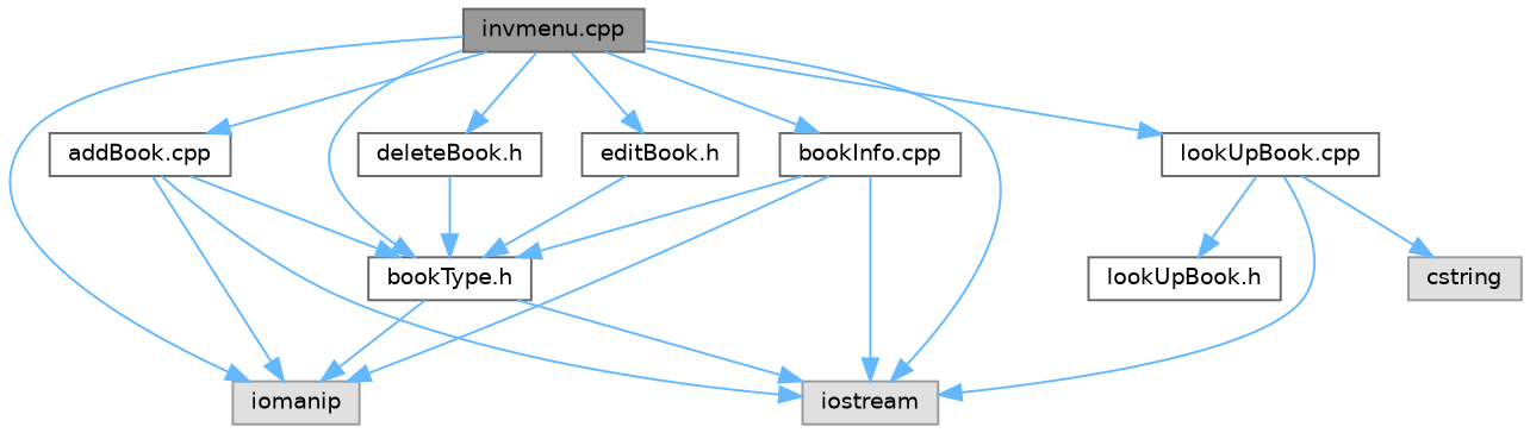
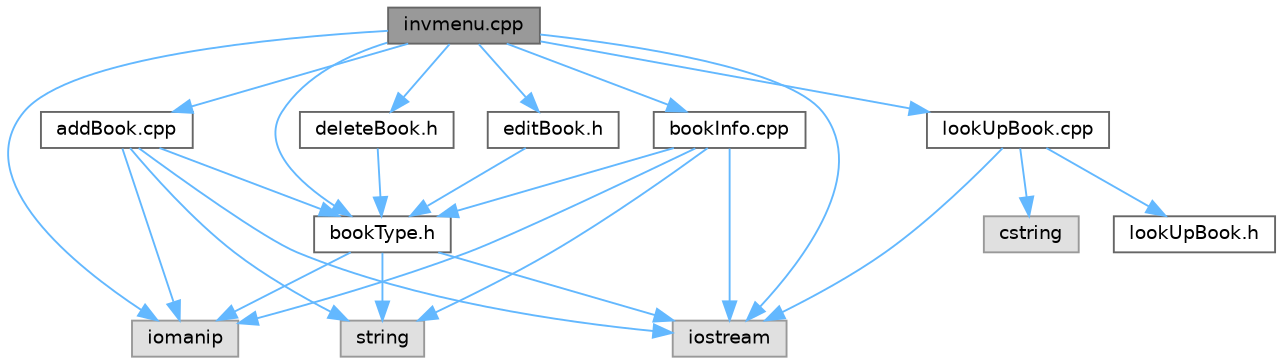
  digraph {
    node [color=grey40 fillcolor=white fontname=Helvetica fontsize=10 shape=box style=filled]
    edge [color=steelblue1 fontname=Helvetica fontsize=10 labelfontname=Helvetica labelfontsize=10 style=solid]
    n1 [color=gray40 fillcolor=grey60 fontcolor=black height=0.2 label="invmenu.cpp" width=0.4]
    n2 [height=0.2 label="bookType.h" width=0.4]
    n3 [color=grey60 fillcolor="#E0E0E0" height=0.2 label=iomanip width=0.4]
    n4 [color=grey60 fillcolor="#E0E0E0" height=0.2 label=iostream width=0.4]
    n5 [height=0.2 label="addBook.cpp" width=0.4]
    n6 [height=0.2 label="lookUpBook.cpp" width=0.4]
    n7 [height=0.2 label="bookInfo.cpp" width=0.4]
    n8 [height=0.2 label="deleteBook.h" width=0.4]
    n9 [height=0.2 label="editBook.h" width=0.4]
+   n10 [color=grey60 fillcolor="#E0E0E0" height=0.2 label=string width=0.4]
    n11 [color=grey60 fillcolor="#E0E0E0" height=0.2 label=cstring width=0.4]
    n12 [height=0.2 label="lookUpBook.h" width=0.4]
    n1 -> n2
    n1 -> n3
    n1 -> n4
    n1 -> n5
    n1 -> n6
    n1 -> n7
    n1 -> n8
    n1 -> n9
    n2 -> n3
    n2 -> n4
+   n2 -> n10
    n5 -> n2
    n5 -> n3
    n5 -> n4
+   n5 -> n10
    n6 -> n4
    n6 -> n11
    n6 -> n12
    n7 -> n2
    n7 -> n3
    n7 -> n4
+   n7 -> n10
    n8 -> n2
    n9 -> n2
  }
